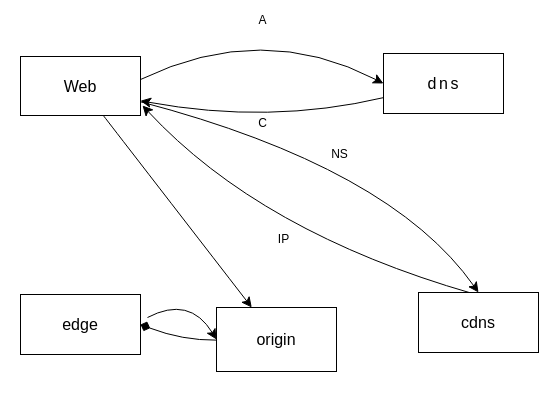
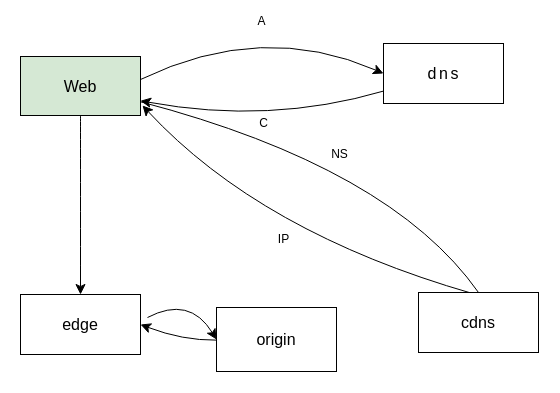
  <mxCell id="0" />
  <mxCell id="1" parent="0" />
  <mxCell id="2" value="A" style="edgeStyle=none;curved=1;rounded=0;orthogonalLoop=1;jettySize=auto;html=1;entryX=0;entryY=0.5;entryDx=0;entryDy=0;fontSize=12;startSize=8;endSize=8;" edge="1" parent="1" target="4"><mxGeometry relative="1" as="geometry"><mxPoint x="140" y="79" as="sourcePoint" /><Array as="points"><mxPoint x="262" y="20" /></Array></mxGeometry></mxCell>
  <mxCell id="3" value="C" style="edgeStyle=none;curved=1;rounded=0;orthogonalLoop=1;jettySize=auto;html=1;entryX=1;entryY=0.75;entryDx=0;entryDy=0;fontSize=12;startSize=8;endSize=8;" edge="1" parent="1" source="4" target="13"><mxGeometry relative="1" as="geometry"><Array as="points"><mxPoint x="269" y="124" /></Array></mxGeometry></mxCell>
- <mxCell id="4" value="d n s" style="rounded=0;whiteSpace=wrap;html=1;fontSize=16;" vertex="1" parent="1"><mxGeometry x="383" y="53" width="120" height="60" as="geometry" /></mxCell>
+ <mxCell id="4" value="d n s" style="rounded=0;whiteSpace=wrap;html=1;fontSize=16;" vertex="1" parent="1"><mxGeometry x="383" y="43" width="120" height="60" as="geometry" /></mxCell>
  <mxCell id="5" style="edgeStyle=none;curved=1;rounded=0;orthogonalLoop=1;jettySize=auto;html=1;entryX=0;entryY=0.5;entryDx=0;entryDy=0;fontSize=12;startSize=8;endSize=8;" edge="1" parent="1" target="8"><mxGeometry relative="1" as="geometry"><mxPoint x="147" y="317" as="sourcePoint" /><Array as="points"><mxPoint x="189" y="295" /></Array></mxGeometry></mxCell>
  <mxCell id="6" value="edge" style="rounded=0;whiteSpace=wrap;html=1;fontSize=16;" vertex="1" parent="1"><mxGeometry x="20" y="294" width="120" height="60" as="geometry" /></mxCell>
- <mxCell id="7" style="edgeStyle=none;curved=1;rounded=0;orthogonalLoop=1;jettySize=auto;html=1;fontSize=12;startSize=8;endSize=8;entryX=1;entryY=0.5;entryDx=0;entryDy=0;endArrow=diamond;" edge="1" parent="1" source="8" target="6"><mxGeometry relative="1" as="geometry"><mxPoint x="152" y="329" as="targetPoint" /><Array as="points"><mxPoint x="182" y="340" /></Array></mxGeometry></mxCell>
+ <mxCell id="7" style="edgeStyle=none;curved=1;rounded=0;orthogonalLoop=1;jettySize=auto;html=1;fontSize=12;startSize=8;endSize=8;entryX=1;entryY=0.5;entryDx=0;entryDy=0;" edge="1" parent="1" source="8" target="6"><mxGeometry relative="1" as="geometry"><mxPoint x="152" y="329" as="targetPoint" /><Array as="points"><mxPoint x="182" y="340" /></Array></mxGeometry></mxCell>
  <mxCell id="8" value="origin" style="rounded=0;whiteSpace=wrap;html=1;fontSize=16;" vertex="1" parent="1"><mxGeometry x="216" y="307" width="120" height="64" as="geometry" /></mxCell>
  <mxCell id="9" value="IP&lt;br&gt;" style="edgeStyle=none;curved=1;rounded=0;orthogonalLoop=1;jettySize=auto;html=1;fontSize=12;startSize=8;endSize=8;" edge="1" parent="1"><mxGeometry relative="1" as="geometry"><mxPoint x="142" y="105" as="targetPoint" /><mxPoint x="472" y="293" as="sourcePoint" /><Array as="points"><mxPoint x="260" y="232" /></Array></mxGeometry></mxCell>
  <mxCell id="10" value="cdns" style="rounded=0;whiteSpace=wrap;html=1;fontSize=16;" vertex="1" parent="1"><mxGeometry x="418" y="292" width="120" height="60" as="geometry" /></mxCell>
- <mxCell id="11" value="NS" style="edgeStyle=none;curved=1;rounded=0;orthogonalLoop=1;jettySize=auto;html=1;entryX=0.5;entryY=0;entryDx=0;entryDy=0;fontSize=12;startSize=8;endSize=8;" edge="1" parent="1" source="13" target="10"><mxGeometry relative="1" as="geometry"><Array as="points"><mxPoint x="390" y="167" /></Array></mxGeometry></mxCell>
- <mxCell id="12" style="edgeStyle=none;curved=1;rounded=0;orthogonalLoop=1;jettySize=auto;html=1;fontSize=12;startSize=8;endSize=8;" edge="1" parent="1" source="13" target="8"><mxGeometry relative="1" as="geometry" /></mxCell>
- <mxCell id="13" value="Web" style="rounded=0;whiteSpace=wrap;html=1;fontSize=16;" vertex="1" parent="1"><mxGeometry x="20" y="56" width="120" height="59" as="geometry" /></mxCell>
+ <mxCell id="11" value="NS" style="edgeStyle=none;curved=1;rounded=0;orthogonalLoop=1;jettySize=auto;html=1;entryX=0.5;entryY=0;entryDx=0;entryDy=0;fontSize=12;startSize=8;endSize=8;endArrow=none;" edge="1" parent="1" source="13" target="10"><mxGeometry relative="1" as="geometry"><Array as="points"><mxPoint x="390" y="167" /></Array></mxGeometry></mxCell>
+ <mxCell id="12" style="edgeStyle=none;curved=1;rounded=0;orthogonalLoop=1;jettySize=auto;html=1;fontSize=12;startSize=8;endSize=8;" edge="1" parent="1" source="13" target="6"><mxGeometry relative="1" as="geometry" /></mxCell>
+ <mxCell id="13" value="Web" style="rounded=0;whiteSpace=wrap;html=1;fontSize=16;fillColor=#d5e8d4;" vertex="1" parent="1"><mxGeometry x="20" y="56" width="120" height="59" as="geometry" /></mxCell>
